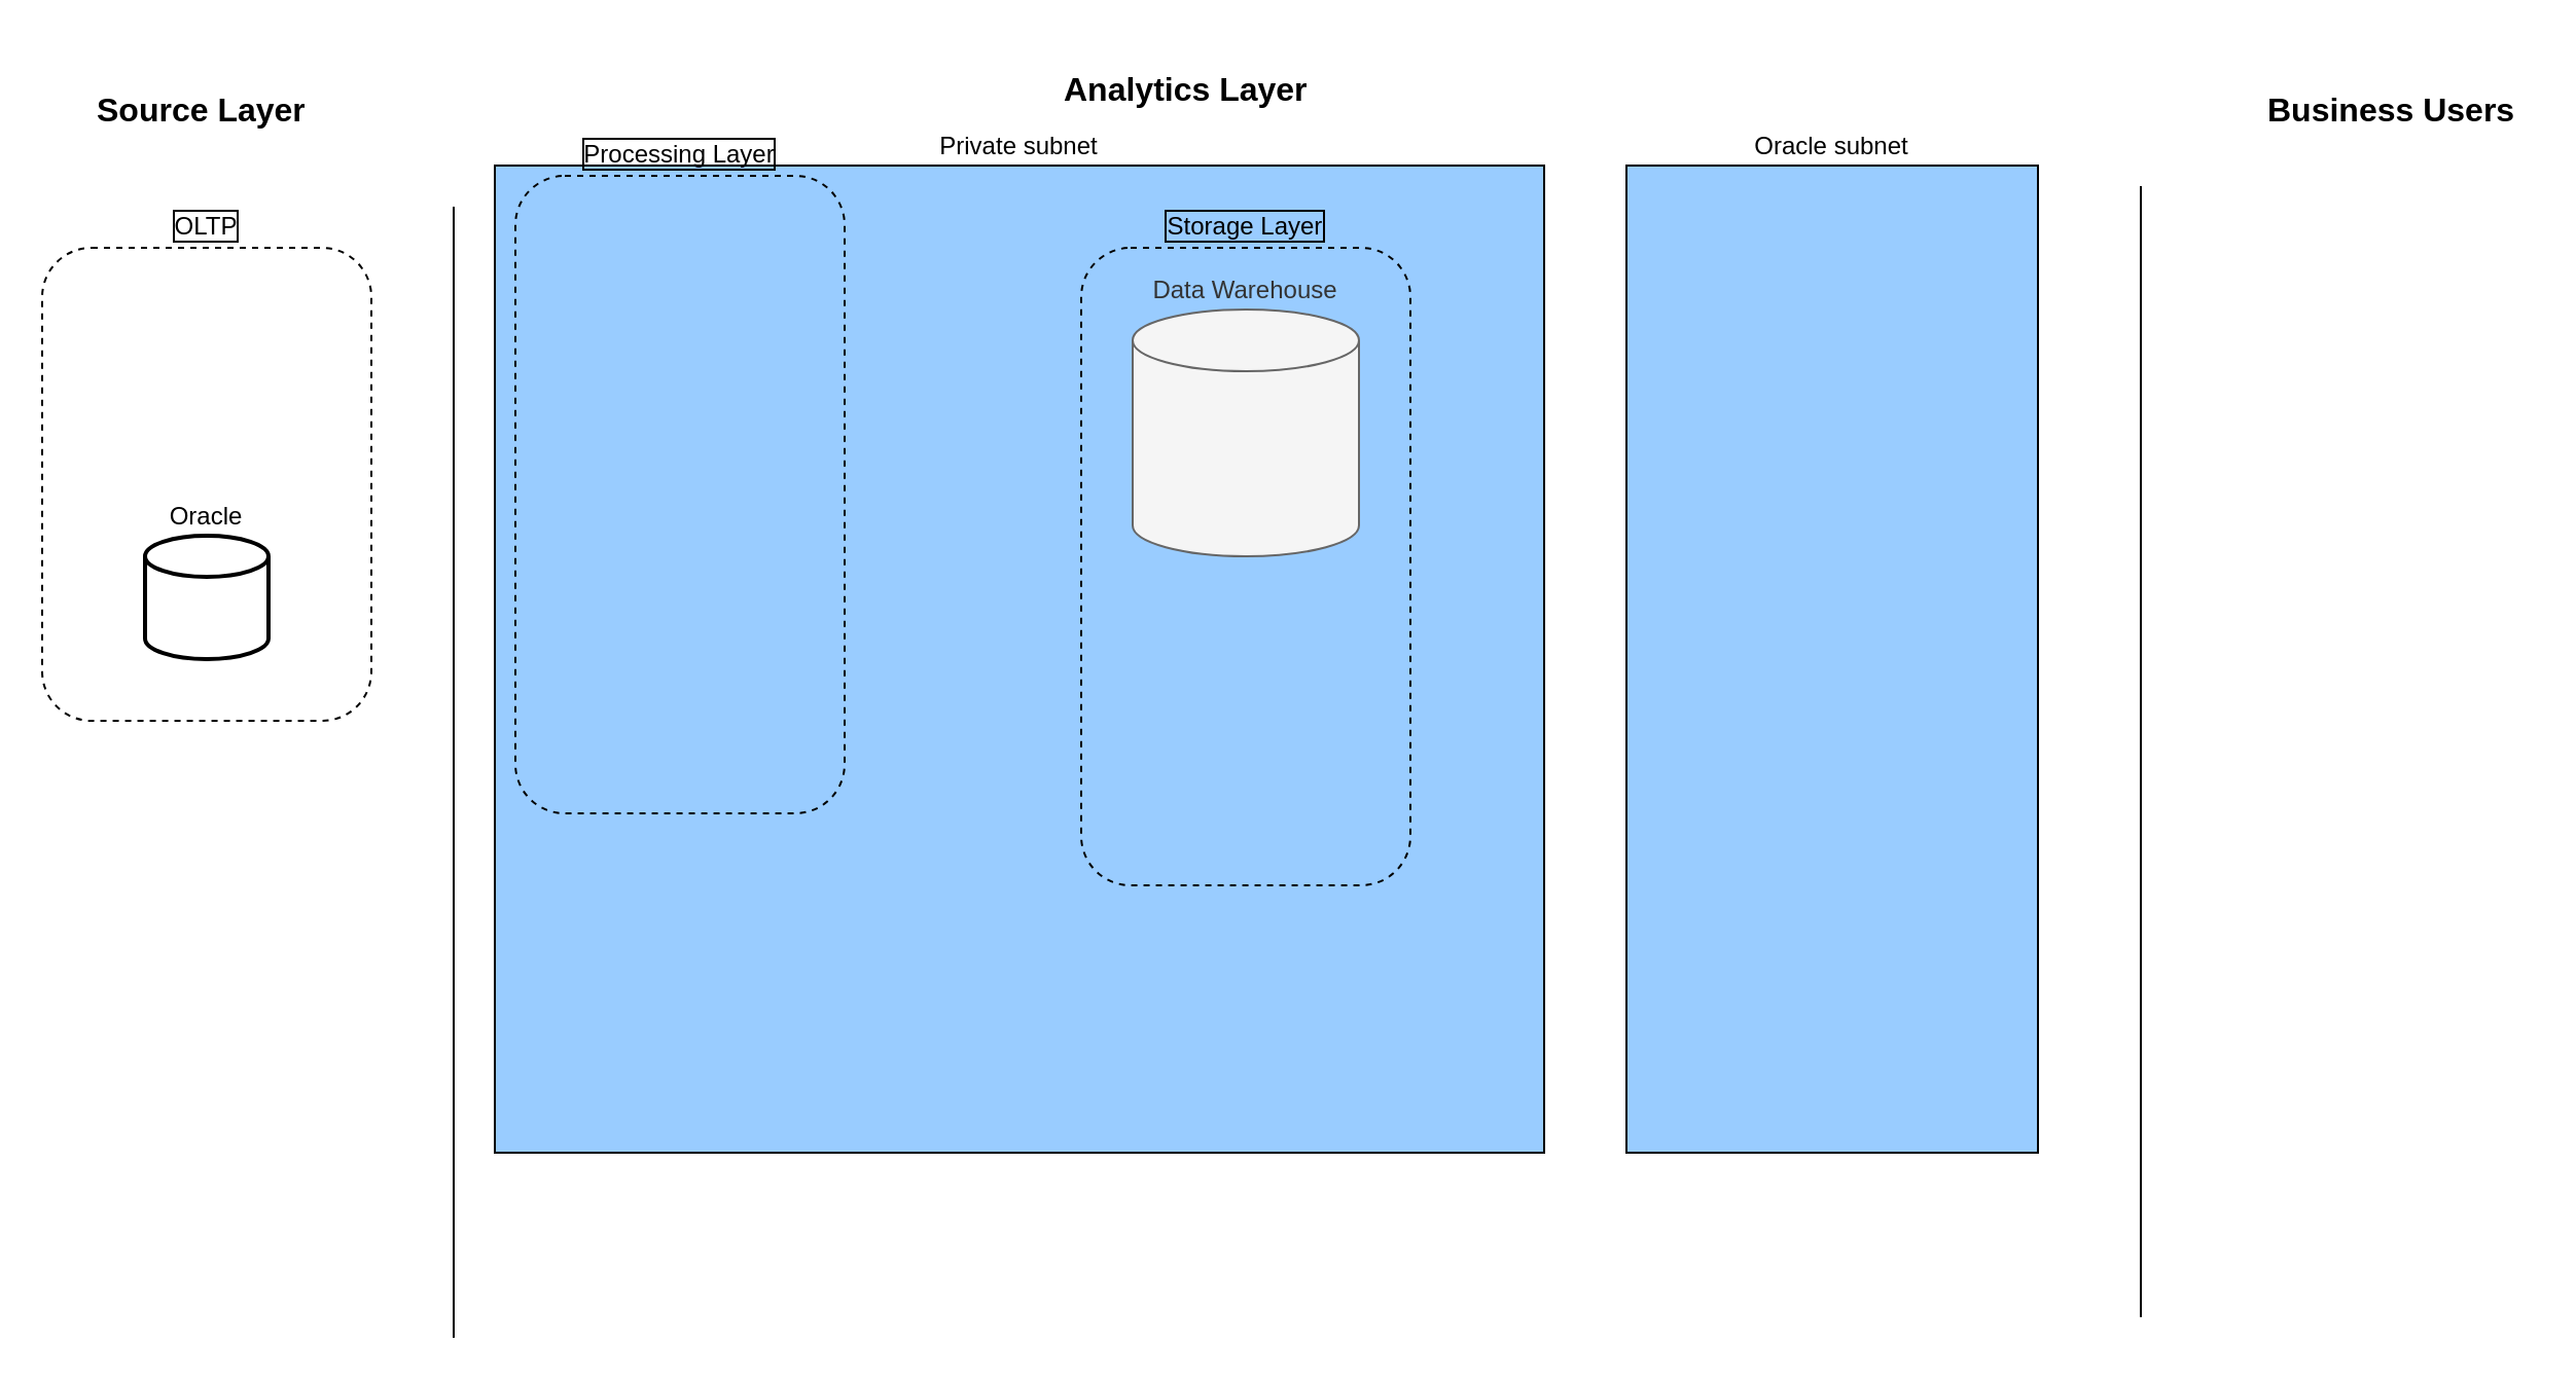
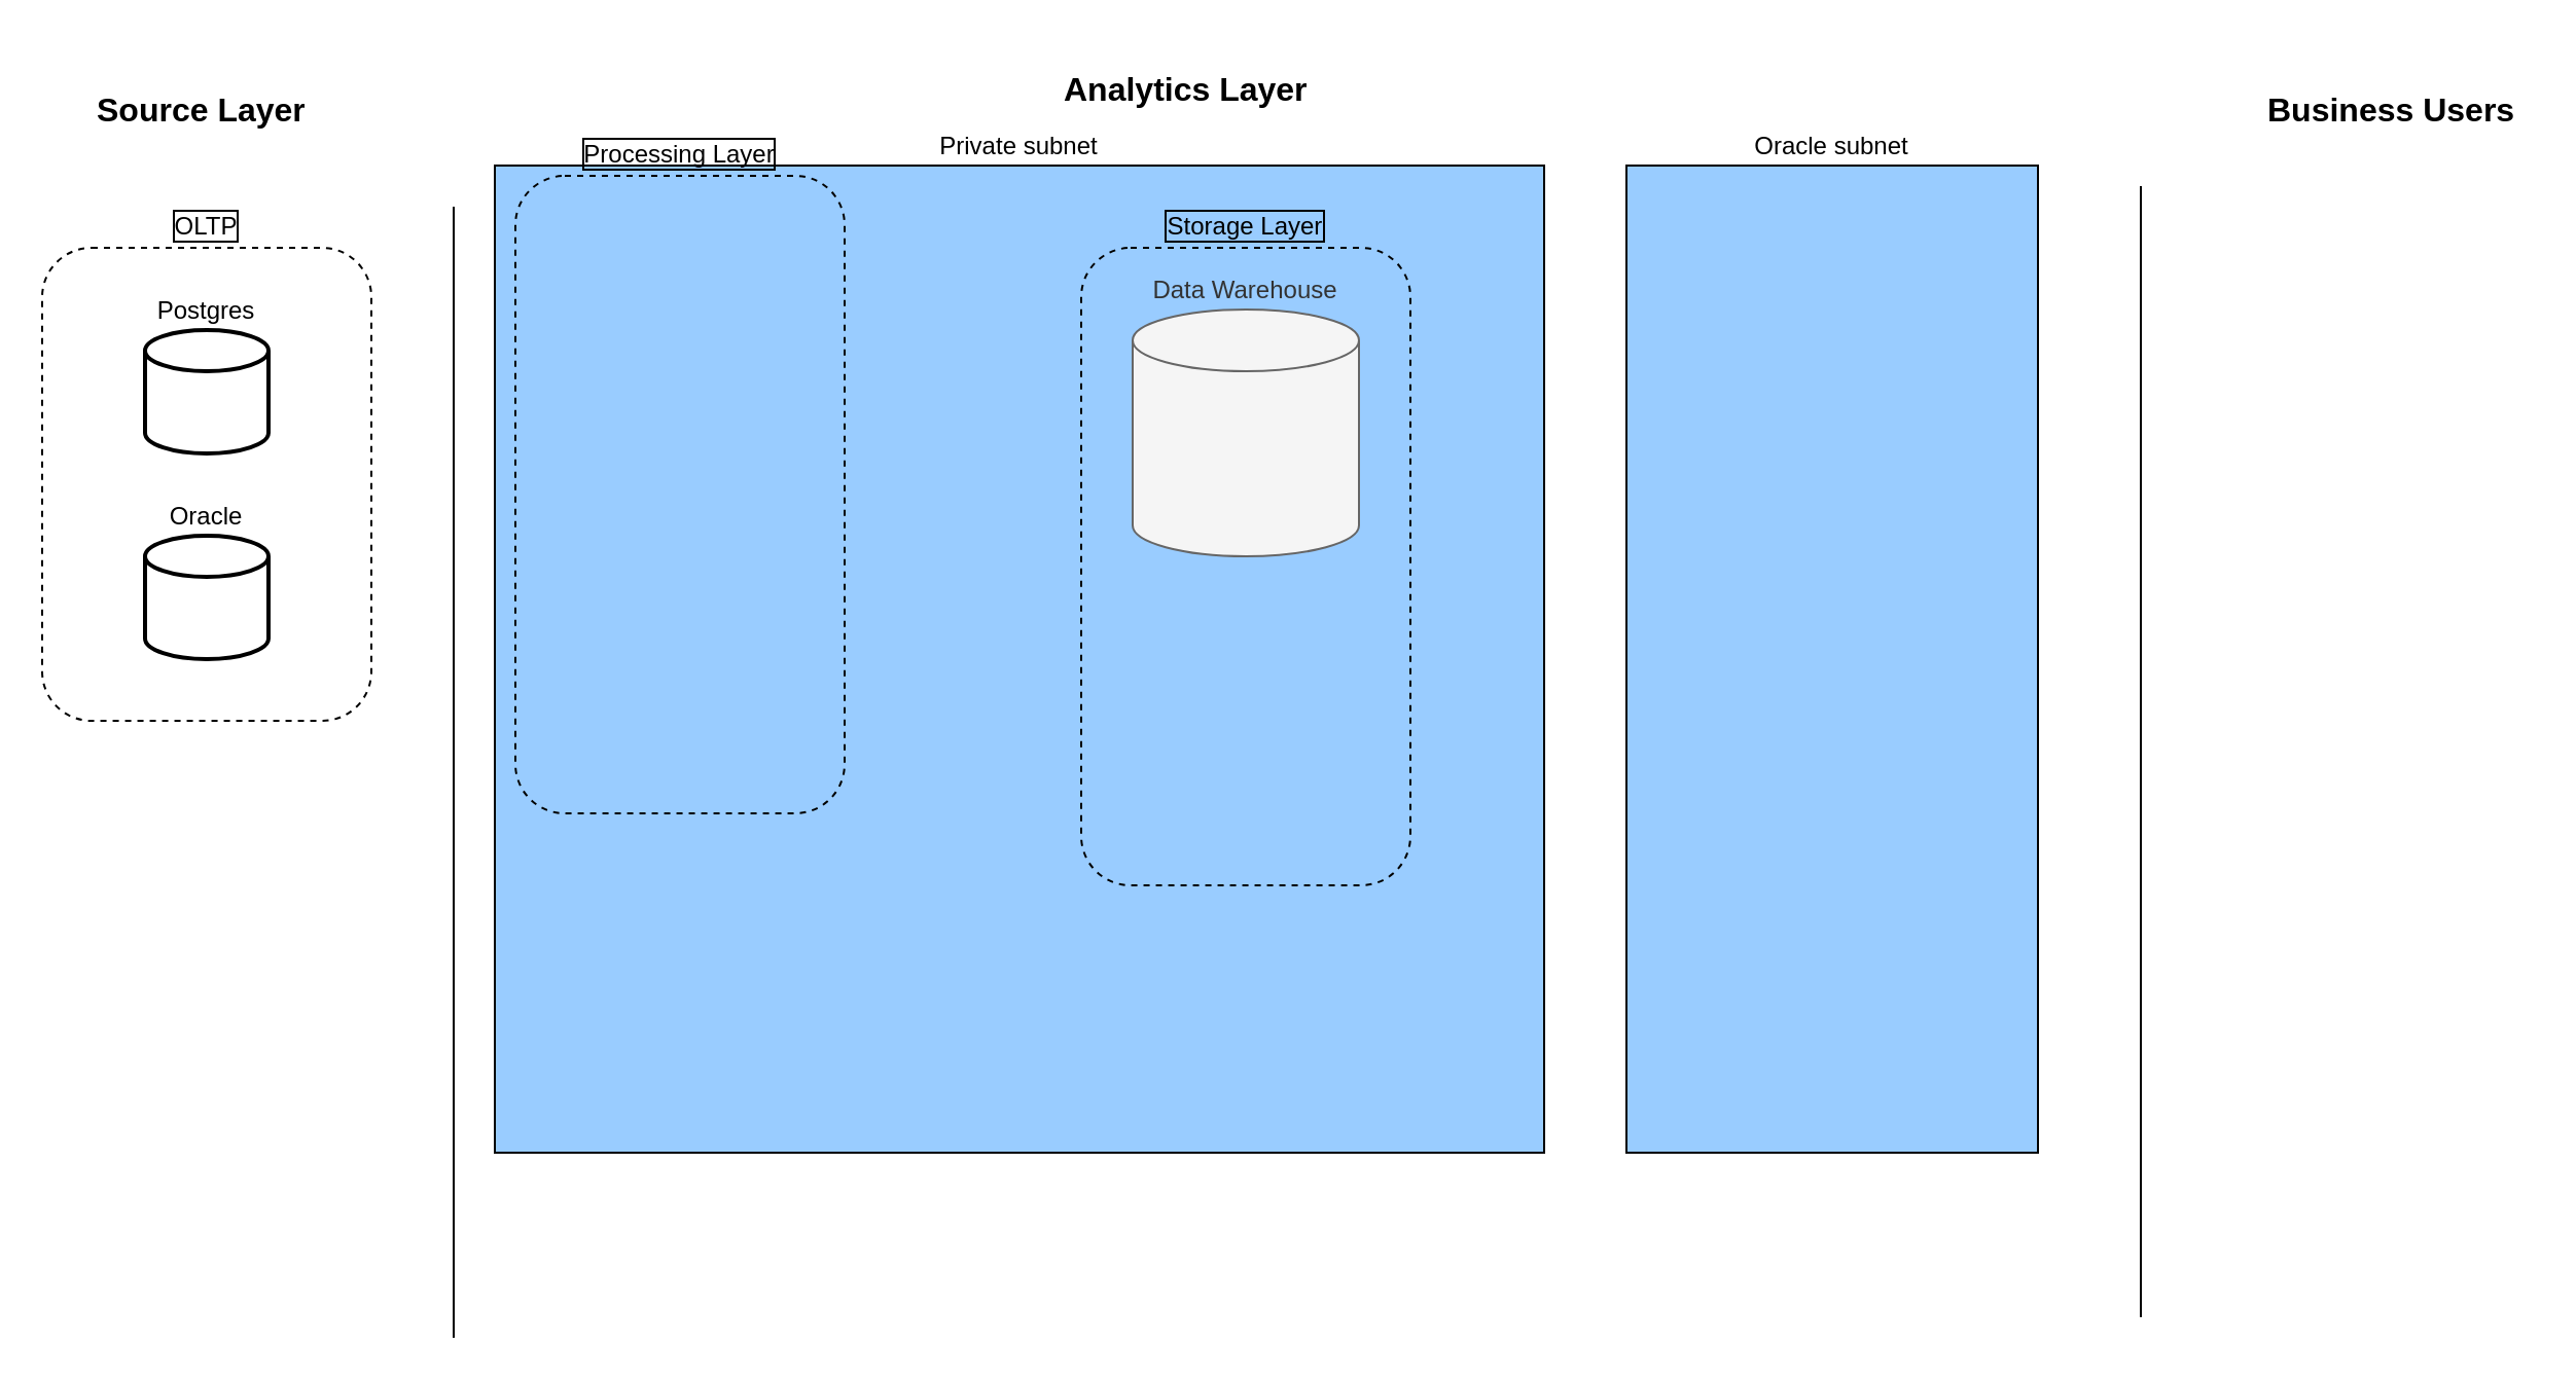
  <mxCell id="0" />
  <mxCell id="1" parent="0" />
  <mxCell id="2" value="Private subnet" style="rounded=0;whiteSpace=wrap;html=1;labelPosition=center;verticalLabelPosition=top;align=center;verticalAlign=bottom;labelBackgroundColor=none;fillColor=#99CCFF;" vertex="1" parent="1"><mxGeometry x="240" y="80" width="510" height="480" as="geometry" /></mxCell>
  <mxCell id="3" value="Storage Layer" style="rounded=1;whiteSpace=wrap;html=1;labelBorderColor=default;labelPosition=center;verticalLabelPosition=top;align=center;verticalAlign=bottom;dashed=1;fillColor=none;" vertex="1" parent="1"><mxGeometry x="525" y="120" width="160" height="310" as="geometry" /></mxCell>
  <mxCell id="4" value="&lt;h1 style=&quot;margin-top: 0px;&quot;&gt;&lt;font style=&quot;font-size: 16px;&quot;&gt;Analytics Layer&lt;/font&gt;&lt;/h1&gt;" style="text;html=1;whiteSpace=wrap;overflow=hidden;rounded=0;" vertex="1" parent="1"><mxGeometry x="515" y="20" width="130" height="50" as="geometry" /></mxCell>
  <mxCell id="5" value="Data Warehouse" style="shape=cylinder3;whiteSpace=wrap;html=1;boundedLbl=1;backgroundOutline=1;size=15;labelPosition=center;verticalLabelPosition=top;align=center;verticalAlign=bottom;fillStyle=auto;fillColor=light-dark(#f5f5f5, #c7bf60);fontColor=#333333;strokeColor=#666666;" vertex="1" parent="1"><mxGeometry x="550" y="150" width="110" height="120" as="geometry" /></mxCell>
  <mxCell id="6" value="OLTP" style="rounded=1;whiteSpace=wrap;html=1;labelBorderColor=default;labelPosition=center;verticalLabelPosition=top;align=center;verticalAlign=bottom;dashed=1;" vertex="1" parent="1"><mxGeometry x="20" y="120" width="160" height="230" as="geometry" /></mxCell>
+ <mxCell id="7" value="Postgres" style="strokeWidth=2;html=1;shape=mxgraph.flowchart.database;whiteSpace=wrap;labelPosition=center;verticalLabelPosition=top;align=center;verticalAlign=bottom;" vertex="1" parent="1"><mxGeometry x="70" y="160" width="60" height="60" as="geometry" /></mxCell>
  <mxCell id="8" value="Oracle" style="strokeWidth=2;html=1;shape=mxgraph.flowchart.database;whiteSpace=wrap;labelPosition=center;verticalLabelPosition=top;align=center;verticalAlign=bottom;" vertex="1" parent="1"><mxGeometry x="70" y="260" width="60" height="60" as="geometry" /></mxCell>
  <mxCell id="9" value="" style="endArrow=none;html=1;rounded=0;" edge="1" parent="1"><mxGeometry width="50" height="50" relative="1" as="geometry"><mxPoint x="220" y="650" as="sourcePoint" /><mxPoint x="220" y="100" as="targetPoint" /></mxGeometry></mxCell>
  <mxCell id="10" value="&lt;h1 style=&quot;margin-top: 0px;&quot;&gt;&lt;font style=&quot;font-size: 16px;&quot;&gt;Source Layer&lt;/font&gt;&lt;/h1&gt;" style="text;html=1;whiteSpace=wrap;overflow=hidden;rounded=0;" vertex="1" parent="1"><mxGeometry x="45" y="30" width="110" height="50" as="geometry" /></mxCell>
  <mxCell id="11" value="&lt;h1 style=&quot;margin-top: 0px;&quot;&gt;&lt;font style=&quot;font-size: 16px;&quot;&gt;Business Users&lt;/font&gt;&lt;/h1&gt;" style="text;html=1;whiteSpace=wrap;overflow=hidden;rounded=0;" vertex="1" parent="1"><mxGeometry x="1100" y="30" width="130" height="50" as="geometry" /></mxCell>
  <mxCell id="12" value="" style="endArrow=none;html=1;rounded=0;" edge="1" parent="1"><mxGeometry width="50" height="50" relative="1" as="geometry"><mxPoint x="1040" y="640" as="sourcePoint" /><mxPoint x="1040" y="90" as="targetPoint" /></mxGeometry></mxCell>
  <mxCell id="13" value="Processing Layer" style="rounded=1;whiteSpace=wrap;html=1;labelBorderColor=default;labelPosition=center;verticalLabelPosition=top;align=center;verticalAlign=bottom;dashed=1;fillColor=none;" vertex="1" parent="1"><mxGeometry x="250" y="85" width="160" height="310" as="geometry" /></mxCell>
  <mxCell id="14" value="Oracle subnet" style="rounded=0;whiteSpace=wrap;html=1;labelPosition=center;verticalLabelPosition=top;align=center;verticalAlign=bottom;labelBackgroundColor=none;fillColor=light-dark(#99CCFF, #89ecab);" vertex="1" parent="1"><mxGeometry x="790" y="80" width="200" height="480" as="geometry" /></mxCell>
